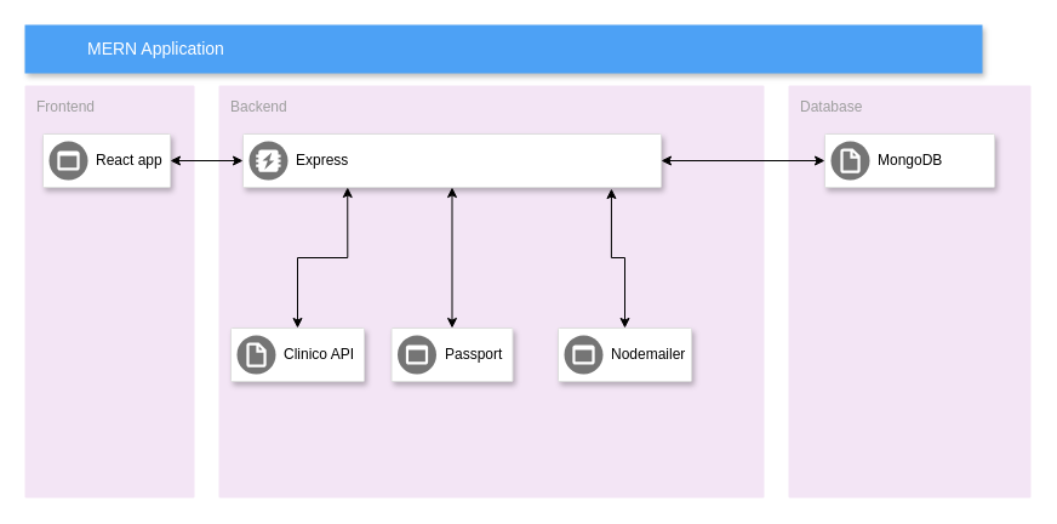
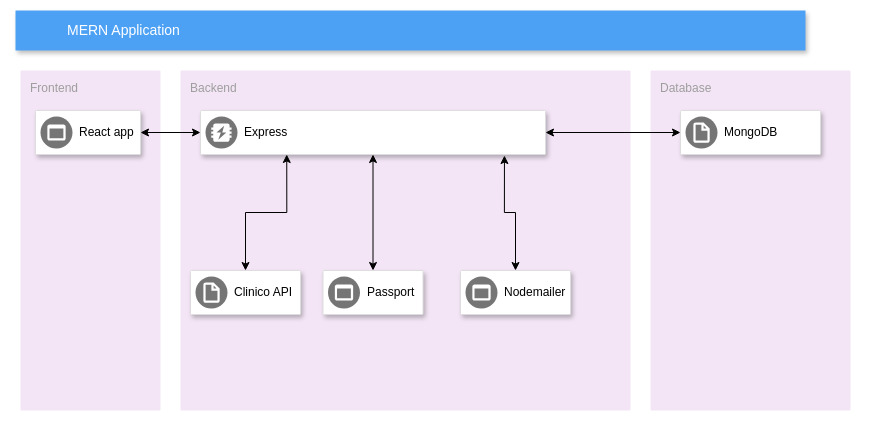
  <mxCell id="0" />
  <mxCell id="1" parent="0" />
- <mxCell id="2" value="MERN Application" style="fillColor=#4DA1F5;strokeColor=none;shadow=1;gradientColor=none;fontSize=14;align=left;spacingLeft=50;fontColor=#ffffff;html=1;" parent="1" vertex="1"><mxGeometry x="20" y="20" width="790" height="40" as="geometry" /></mxCell>
+ <mxCell id="2" value="MERN Application" style="fillColor=#4DA1F5;strokeColor=none;shadow=1;gradientColor=none;fontSize=14;align=left;spacingLeft=50;fontColor=#ffffff;html=1;" parent="1" vertex="1"><mxGeometry x="15" y="10" width="790" height="40" as="geometry" /></mxCell>
  <mxCell id="3" value="Frontend" style="points=[[0,0,0],[0.25,0,0],[0.5,0,0],[0.75,0,0],[1,0,0],[1,0.25,0],[1,0.5,0],[1,0.75,0],[1,1,0],[0.75,1,0],[0.5,1,0],[0.25,1,0],[0,1,0],[0,0.75,0],[0,0.5,0],[0,0.25,0]];rounded=1;absoluteArcSize=1;arcSize=2;html=1;strokeColor=none;gradientColor=none;shadow=0;dashed=0;fontSize=12;fontColor=#9E9E9E;align=left;verticalAlign=top;spacing=10;spacingTop=-4;fillColor=#F3E5F5;" parent="1" vertex="1"><mxGeometry x="20" y="70" width="140" height="340" as="geometry" /></mxCell>
  <mxCell id="4" value="Backend" style="points=[[0,0,0],[0.25,0,0],[0.5,0,0],[0.75,0,0],[1,0,0],[1,0.25,0],[1,0.5,0],[1,0.75,0],[1,1,0],[0.75,1,0],[0.5,1,0],[0.25,1,0],[0,1,0],[0,0.75,0],[0,0.5,0],[0,0.25,0]];rounded=1;absoluteArcSize=1;arcSize=2;html=1;strokeColor=none;gradientColor=none;shadow=0;dashed=0;fontSize=12;fontColor=#9E9E9E;align=left;verticalAlign=top;spacing=10;spacingTop=-4;fillColor=#F3E5F5;" parent="1" vertex="1"><mxGeometry x="180" y="70" width="450" height="340" as="geometry" /></mxCell>
  <mxCell id="5" value="Database" style="points=[[0,0,0],[0.25,0,0],[0.5,0,0],[0.75,0,0],[1,0,0],[1,0.25,0],[1,0.5,0],[1,0.75,0],[1,1,0],[0.75,1,0],[0.5,1,0],[0.25,1,0],[0,1,0],[0,0.75,0],[0,0.5,0],[0,0.25,0]];rounded=1;absoluteArcSize=1;arcSize=2;html=1;strokeColor=none;gradientColor=none;shadow=0;dashed=0;fontSize=12;fontColor=#9E9E9E;align=left;verticalAlign=top;spacing=10;spacingTop=-4;fillColor=#F3E5F5;" parent="1" vertex="1"><mxGeometry x="650" y="70" width="200" height="340" as="geometry" /></mxCell>
  <mxCell id="6" style="edgeStyle=orthogonalEdgeStyle;rounded=0;orthogonalLoop=1;jettySize=auto;html=1;exitX=1;exitY=0.5;exitDx=0;exitDy=0;entryX=0;entryY=0.5;entryDx=0;entryDy=0;startArrow=classic;startFill=1;" edge="1" parent="1" source="7" target="12"><mxGeometry relative="1" as="geometry" /></mxCell>
  <mxCell id="7" value="" style="strokeColor=#dddddd;shadow=1;strokeWidth=1;rounded=1;absoluteArcSize=1;arcSize=2;" parent="1" vertex="1"><mxGeometry x="35" y="110" width="105" height="44" as="geometry" /></mxCell>
  <mxCell id="8" value="React app" style="dashed=0;connectable=0;html=1;fillColor=#757575;strokeColor=none;shape=mxgraph.gcp2.frontend_platform_services;part=1;labelPosition=right;verticalLabelPosition=middle;align=left;verticalAlign=middle;spacingLeft=5;fontSize=12;" parent="7" vertex="1"><mxGeometry y="0.5" width="32" height="32" relative="1" as="geometry"><mxPoint x="5" y="-16" as="offset" /></mxGeometry></mxCell>
  <mxCell id="9" style="edgeStyle=orthogonalEdgeStyle;rounded=0;orthogonalLoop=1;jettySize=auto;html=1;exitX=0.5;exitY=0;exitDx=0;exitDy=0;entryX=0.25;entryY=1;entryDx=0;entryDy=0;startArrow=classic;startFill=1;" edge="1" parent="1" source="10" target="12"><mxGeometry relative="1" as="geometry" /></mxCell>
  <mxCell id="10" value="" style="strokeColor=#dddddd;shadow=1;strokeWidth=1;rounded=1;absoluteArcSize=1;arcSize=2;" parent="1" vertex="1"><mxGeometry x="190" y="270" width="110" height="44" as="geometry" /></mxCell>
  <mxCell id="11" value="Clinico API" style="dashed=0;connectable=0;html=1;fillColor=#757575;strokeColor=none;shape=mxgraph.gcp2.virtual_file_system;part=1;labelPosition=right;verticalLabelPosition=middle;align=left;verticalAlign=middle;spacingLeft=5;fontSize=12;" parent="10" vertex="1"><mxGeometry y="0.5" width="32" height="32" relative="1" as="geometry"><mxPoint x="5" y="-16" as="offset" /></mxGeometry></mxCell>
  <mxCell id="12" value="" style="strokeColor=#dddddd;shadow=1;strokeWidth=1;rounded=1;absoluteArcSize=1;arcSize=2;" parent="1" vertex="1"><mxGeometry x="200" y="110" width="345" height="44" as="geometry" /></mxCell>
  <mxCell id="13" value="&lt;div&gt;Express&lt;/div&gt;" style="dashed=0;connectable=0;html=1;fillColor=#757575;strokeColor=none;shape=mxgraph.gcp2.memcache;part=1;labelPosition=right;verticalLabelPosition=middle;align=left;verticalAlign=middle;spacingLeft=5;fontSize=12;" parent="12" vertex="1"><mxGeometry y="0.5" width="32" height="32" relative="1" as="geometry"><mxPoint x="5" y="-16" as="offset" /></mxGeometry></mxCell>
  <mxCell id="14" style="edgeStyle=orthogonalEdgeStyle;rounded=0;orthogonalLoop=1;jettySize=auto;html=1;exitX=0.5;exitY=0;exitDx=0;exitDy=0;entryX=0.5;entryY=1;entryDx=0;entryDy=0;startArrow=classic;startFill=1;" edge="1" parent="1" source="15" target="12"><mxGeometry relative="1" as="geometry" /></mxCell>
  <mxCell id="15" value="" style="strokeColor=#dddddd;shadow=1;strokeWidth=1;rounded=1;absoluteArcSize=1;arcSize=2;" vertex="1" parent="1"><mxGeometry x="322.5" y="270" width="100" height="44" as="geometry" /></mxCell>
  <mxCell id="16" value="&lt;div&gt;Passport&lt;/div&gt;" style="dashed=0;connectable=0;html=1;fillColor=#757575;strokeColor=none;shape=mxgraph.gcp2.frontend_platform_services;part=1;labelPosition=right;verticalLabelPosition=middle;align=left;verticalAlign=middle;spacingLeft=5;fontSize=12;" vertex="1" parent="15"><mxGeometry y="0.5" width="32" height="32" relative="1" as="geometry"><mxPoint x="5" y="-16" as="offset" /></mxGeometry></mxCell>
  <mxCell id="17" style="edgeStyle=orthogonalEdgeStyle;rounded=0;orthogonalLoop=1;jettySize=auto;html=1;exitX=0;exitY=0.5;exitDx=0;exitDy=0;entryX=1;entryY=0.5;entryDx=0;entryDy=0;startArrow=classic;startFill=1;" edge="1" parent="1" source="18" target="12"><mxGeometry relative="1" as="geometry" /></mxCell>
  <mxCell id="18" value="" style="strokeColor=#dddddd;shadow=1;strokeWidth=1;rounded=1;absoluteArcSize=1;arcSize=2;" vertex="1" parent="1"><mxGeometry x="680" y="110" width="140" height="44" as="geometry" /></mxCell>
  <mxCell id="19" value="MongoDB" style="dashed=0;connectable=0;html=1;fillColor=#757575;strokeColor=none;shape=mxgraph.gcp2.virtual_file_system;part=1;labelPosition=right;verticalLabelPosition=middle;align=left;verticalAlign=middle;spacingLeft=5;fontSize=12;" vertex="1" parent="18"><mxGeometry y="0.5" width="32" height="32" relative="1" as="geometry"><mxPoint x="5" y="-16" as="offset" /></mxGeometry></mxCell>
  <mxCell id="20" style="edgeStyle=orthogonalEdgeStyle;rounded=0;orthogonalLoop=1;jettySize=auto;html=1;exitX=0.5;exitY=0;exitDx=0;exitDy=0;entryX=0.881;entryY=1.023;entryDx=0;entryDy=0;entryPerimeter=0;startArrow=classic;startFill=1;" edge="1" parent="1" source="21" target="12"><mxGeometry relative="1" as="geometry" /></mxCell>
  <mxCell id="21" value="" style="strokeColor=#dddddd;shadow=1;strokeWidth=1;rounded=1;absoluteArcSize=1;arcSize=2;" vertex="1" parent="1"><mxGeometry x="460" y="270" width="110" height="44" as="geometry" /></mxCell>
  <mxCell id="22" value="Nodemailer" style="dashed=0;connectable=0;html=1;fillColor=#757575;strokeColor=none;shape=mxgraph.gcp2.frontend_platform_services;part=1;labelPosition=right;verticalLabelPosition=middle;align=left;verticalAlign=middle;spacingLeft=5;fontSize=12;" vertex="1" parent="21"><mxGeometry y="0.5" width="32" height="32" relative="1" as="geometry"><mxPoint x="5" y="-16" as="offset" /></mxGeometry></mxCell>
